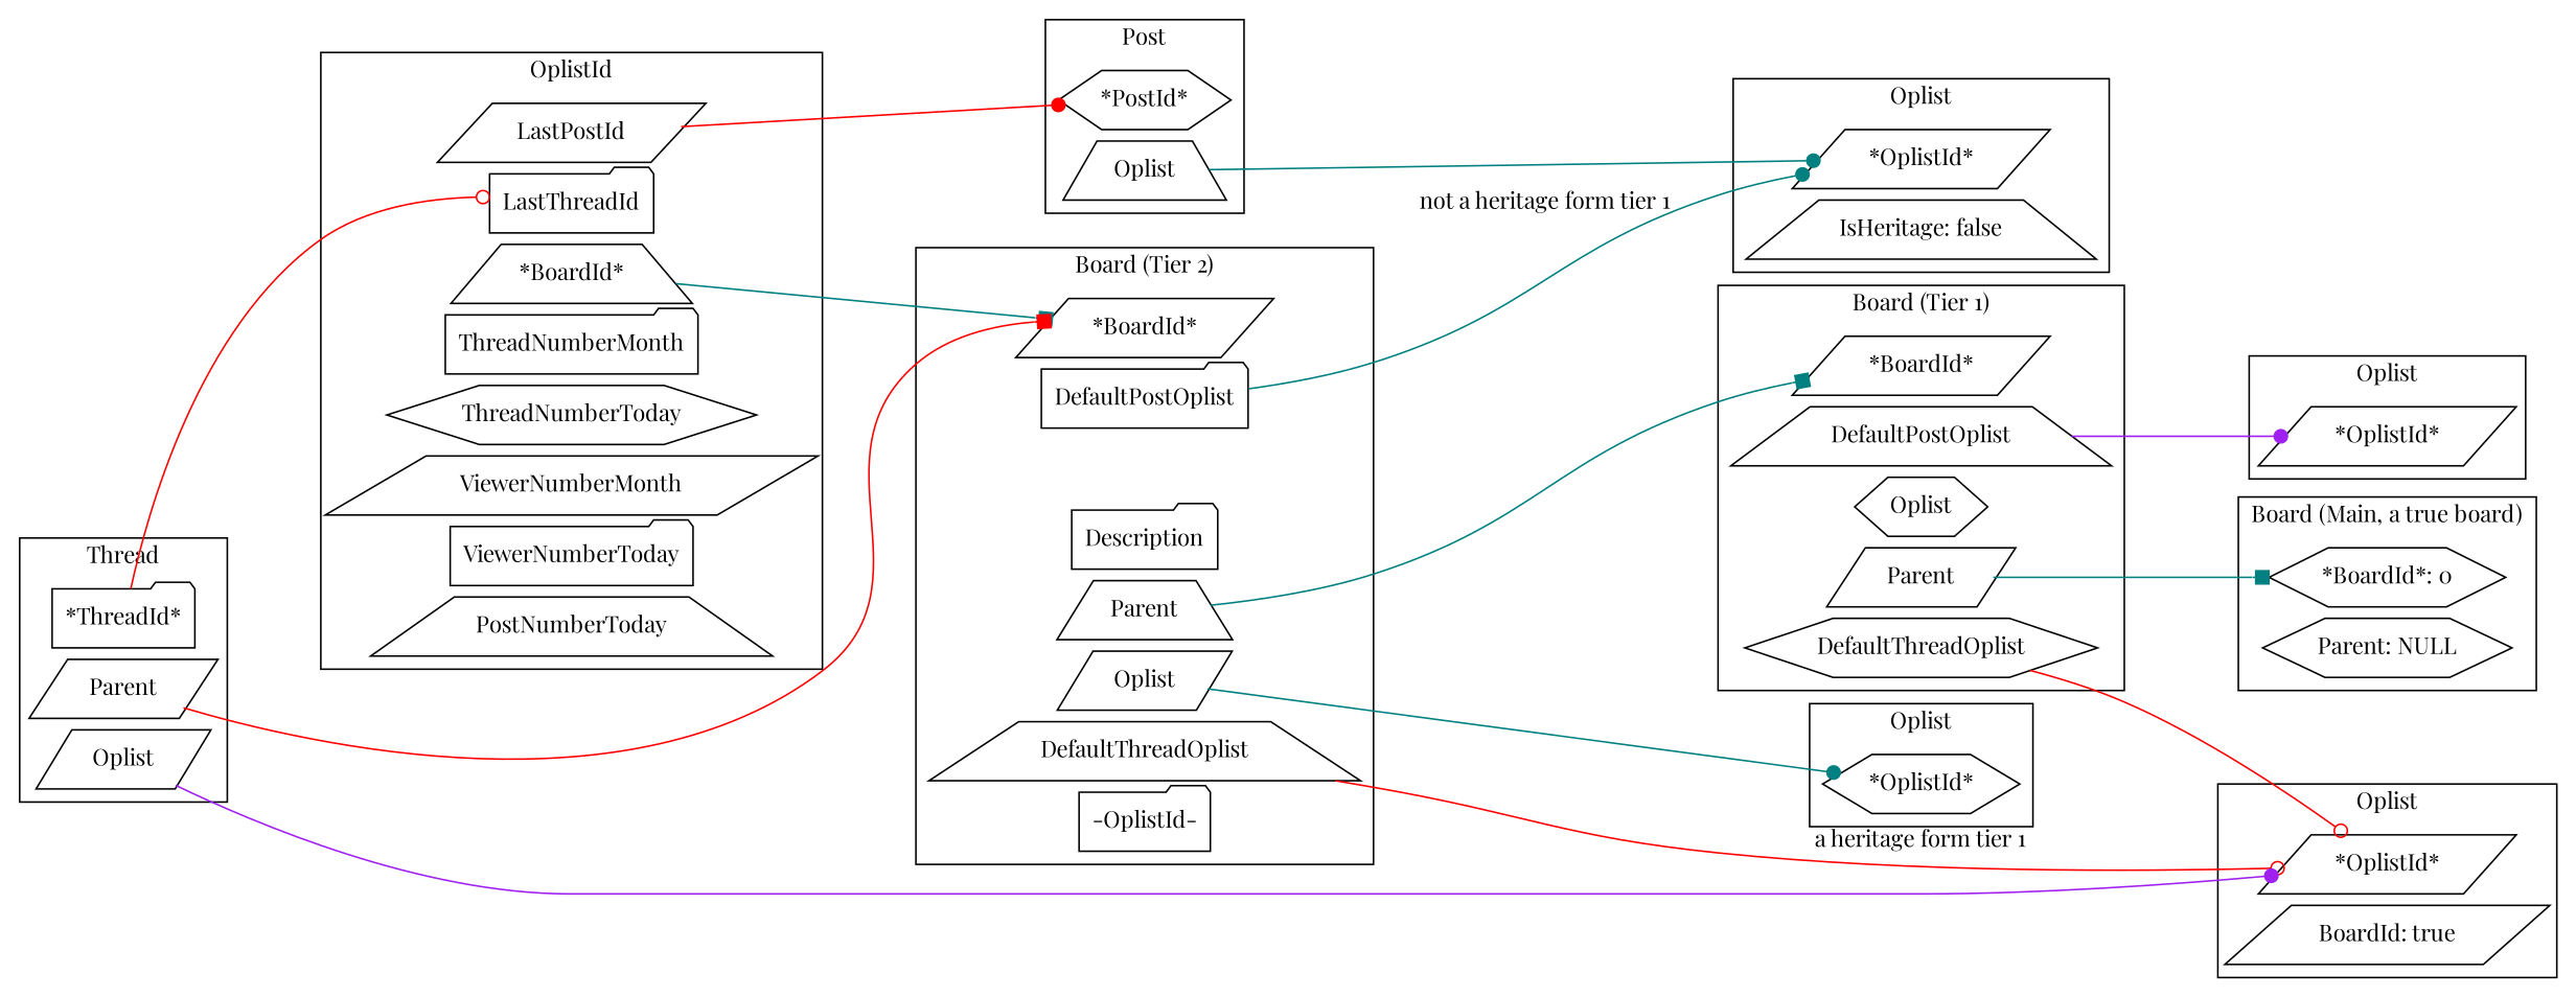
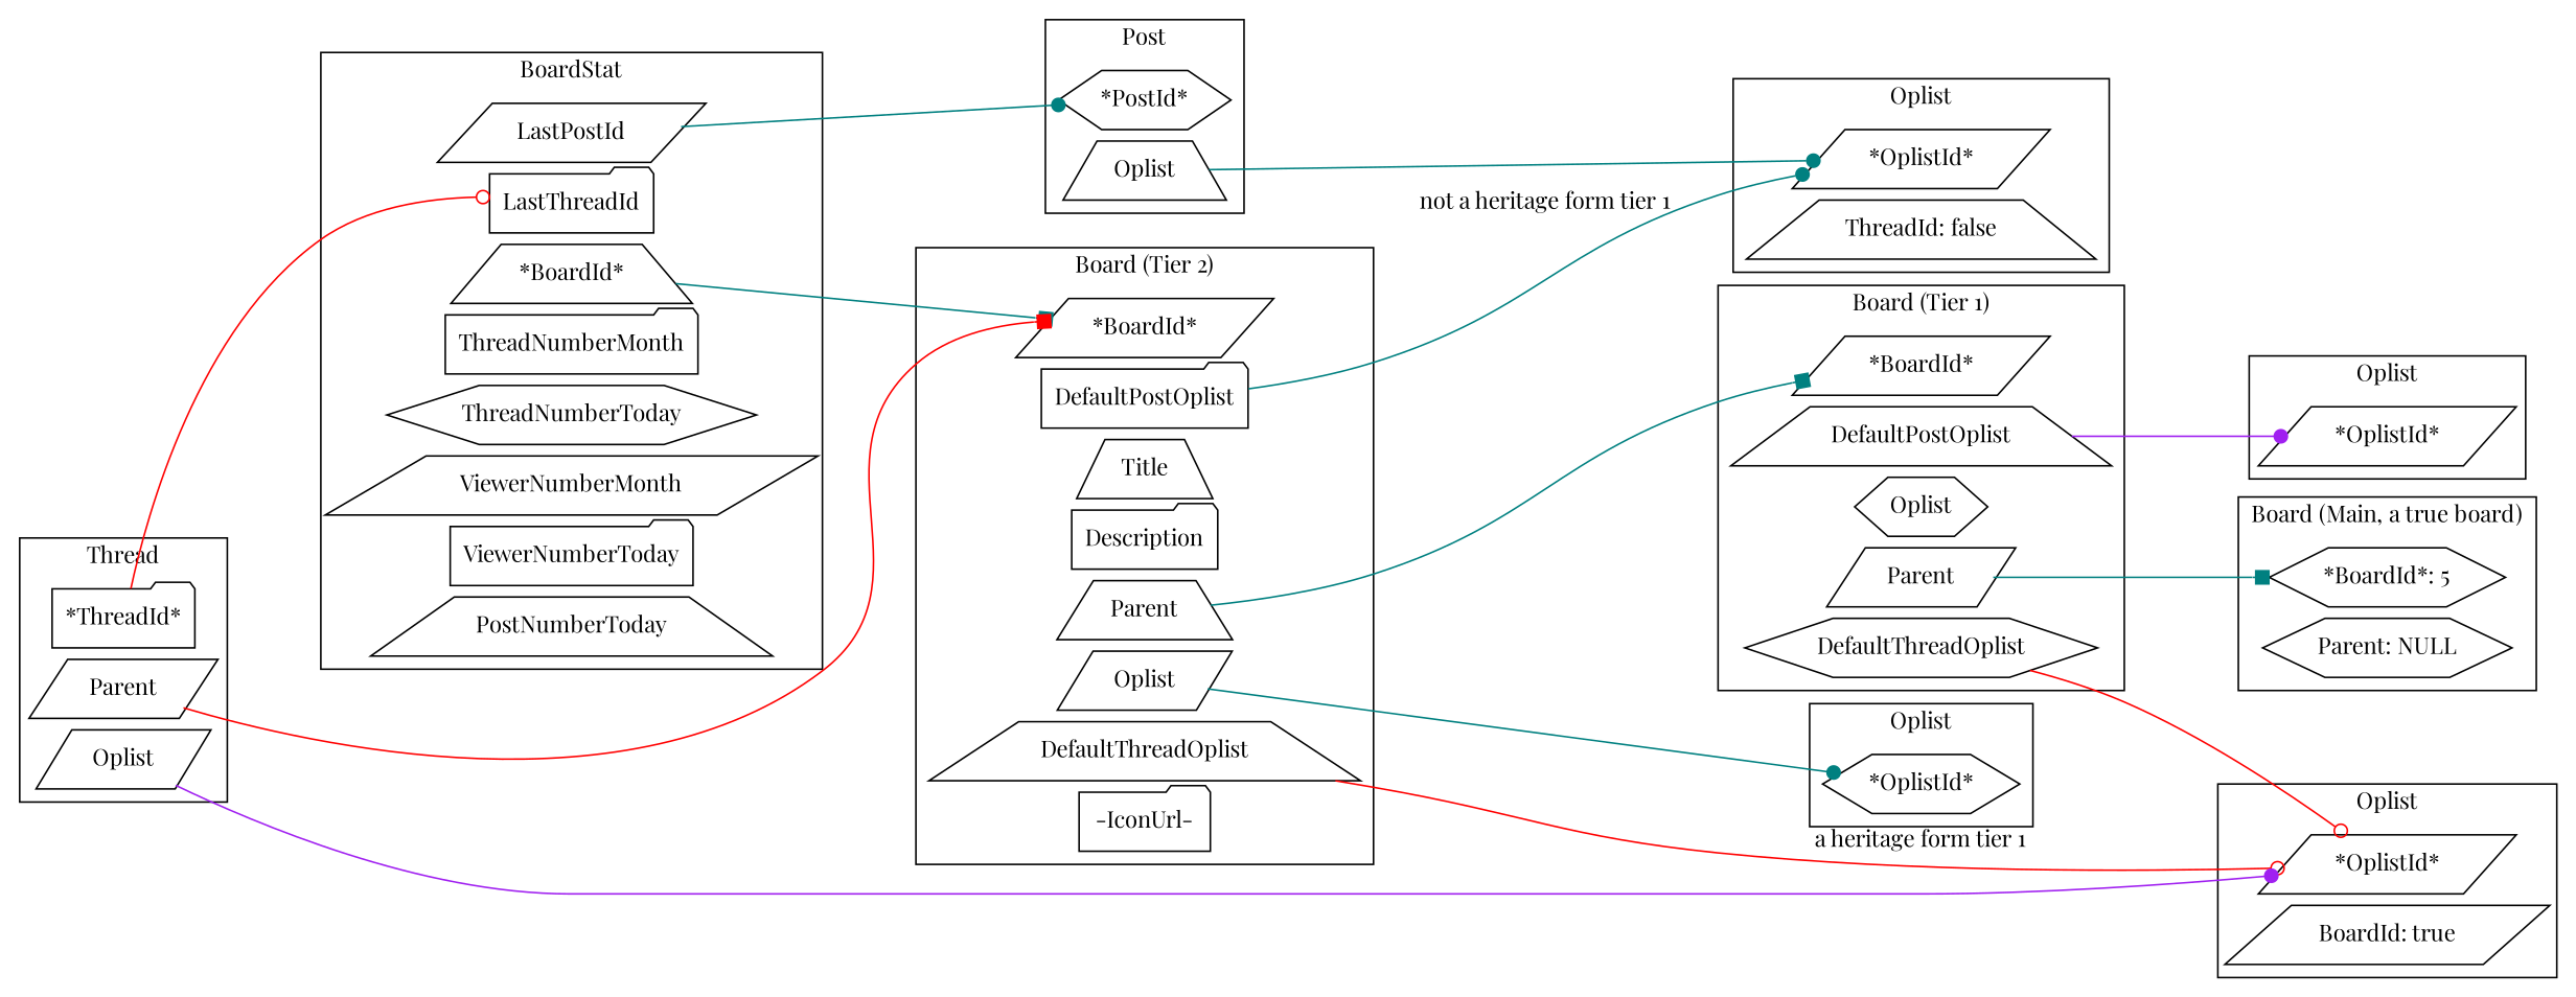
  strict digraph {
    fontname="Playfair Display"
    nodesep=0.1
    rankdir=LR
    ranksep=1
    node [fontname="Playfair Display" shape=parallelogram]
    edge [arrowhead=dot color=teal fontname="Playfair Display"]
    n1 [label="*BoardId*" shape=trapezium]
    n2 [label=LastThreadId shape=folder]
    n3 [label=LastPostId]
    n4 [label=ThreadNumberMonth shape=folder]
    n5 [label=ThreadNumberToday shape=hexagon]
    n6 [label=ViewerNumberMonth]
    n7 [label=ViewerNumberToday shape=folder]
    n8 [label=PostNumberToday shape=trapezium]
    n9 [label="*BoardId*"]
    n10 [label=Parent shape=trapezium]
+   n11 [label=Title shape=trapezium]
    n12 [label=Description shape=folder]
    n13 [label=Oplist]
    n14 [label=DefaultThreadOplist shape=trapezium]
    n15 [label=DefaultPostOplist shape=folder]
-   n16 [label="-OplistId-" shape=folder]
+   n16 [label="-IconUrl-" shape=folder]
    n17 [label="*BoardId*"]
    n18 [label=Parent]
    n19 [label=Oplist shape=hexagon]
    n20 [label=DefaultThreadOplist shape=hexagon]
    n21 [label=DefaultPostOplist shape=trapezium]
-   n22 [label="*BoardId*: 0" shape=hexagon]
+   n22 [label="*BoardId*: 5" shape=hexagon]
    n23 [label="Parent: NULL" shape=hexagon]
    n24 [label="*OplistId*" shape=hexagon]
    n25 [label="*OplistId*"]
    n26 [label="BoardId: true"]
    n27 [label="*OplistId*"]
-   n28 [label="IsHeritage: false" shape=trapezium]
+   n28 [label="ThreadId: false" shape=trapezium]
    n29 [label="*OplistId*"]
    n30 [label="*ThreadId*" shape=folder]
    n31 [label=Parent]
    n32 [label=Oplist]
    n33 [label="*PostId*" shape=hexagon]
    n34 [label=Oplist shape=trapezium]
    subgraph cluster_1 {
-     label=OplistId
+     label=BoardStat
      n1
      n2
      n3
      n4
      n5
      n6
      n7
      n8
    }
    subgraph cluster_2 {
      label="Board (Tier 2)"
      n9
      n10
+     n11
      n12
      n13
      n14
      n15
      n16
    }
    subgraph cluster_3 {
      label="Board (Tier 1)"
      n17
      n18
      n19
      n20
      n21
    }
    subgraph cluster_4 {
      label="Board (Main, a true board)"
      n22
      n23
    }
    subgraph cluster_5 {
      label=Oplist
      n24
    }
    subgraph cluster_6 {
      label=Oplist
      n25
      n26
    }
    subgraph cluster_7 {
      label=Oplist
      n27
      n28
    }
    subgraph cluster_8 {
      label=Oplist
      n29
    }
    subgraph cluster_9 {
      label=Thread
      n30
      n31
      n32
    }
    subgraph cluster_10 {
      label=Post
      n33
      n34
    }
    n1 -> n9 [arrowhead=box]
-   n3 -> n33 [color=red]
+   n3 -> n33
    n10 -> n17 [arrowhead=box]
    n13 -> n24
    n14 -> n25 [arrowhead=odot color=red label="a heritage form tier 1"]
    n15 -> n27 [label="not a heritage form tier 1"]
    n18 -> n22 [arrowhead=box]
    n20 -> n25 [arrowhead=odot color=red]
    n21 -> n29 [color=purple]
    n30 -> n2 [arrowhead=odot color=red]
    n31 -> n9 [arrowhead=box color=red]
    n32 -> n25 [color=purple]
    n34 -> n27
  }
